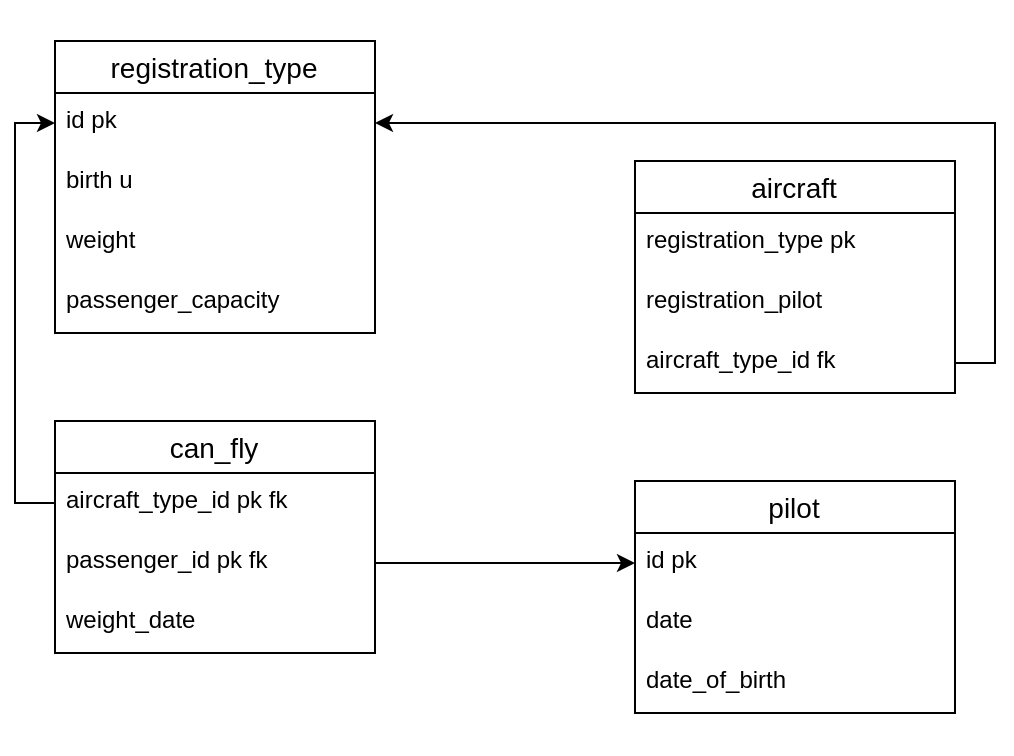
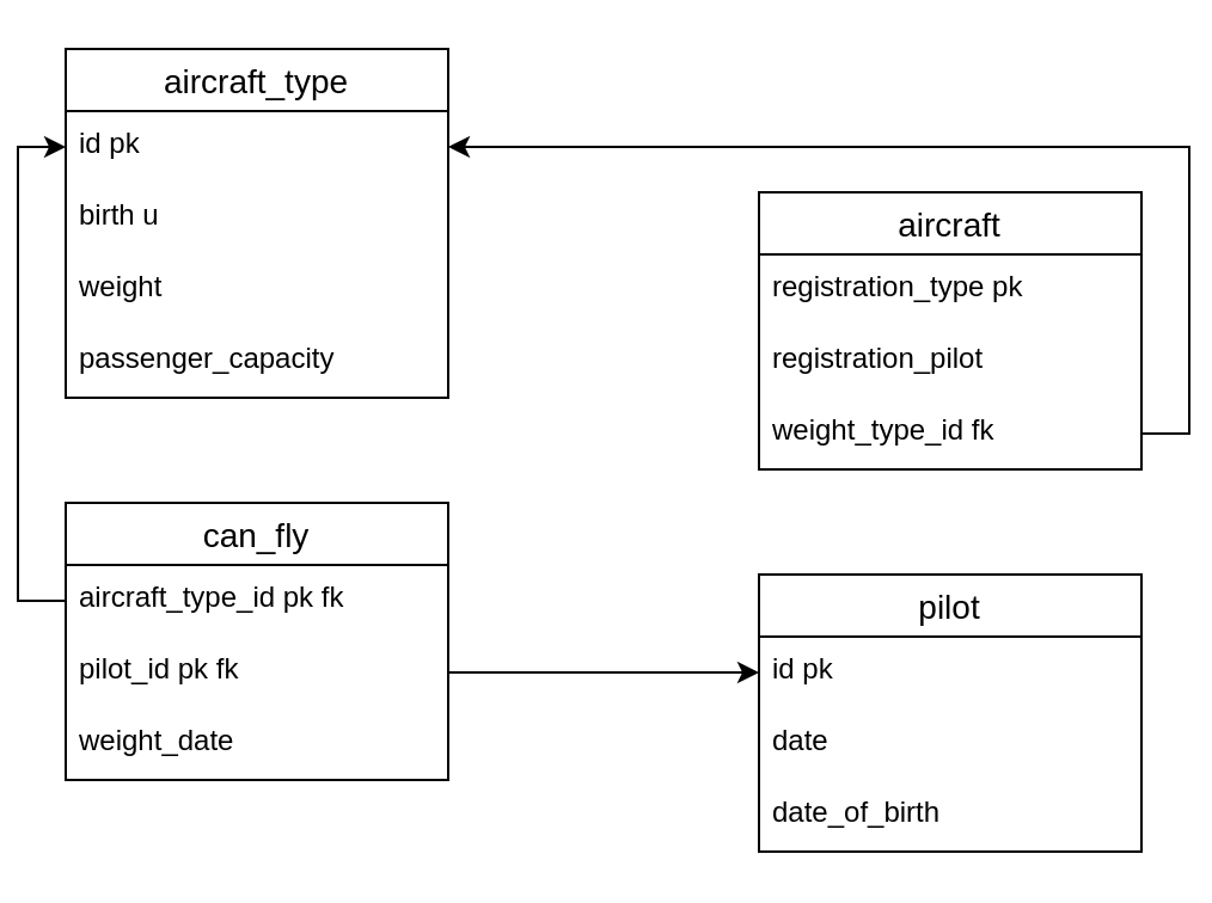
  <mxCell id="0" />
  <mxCell id="1" parent="0" />
- <mxCell id="2" value="registration_type" style="swimlane;fontStyle=0;childLayout=stackLayout;horizontal=1;startSize=26;horizontalStack=0;resizeParent=1;resizeParentMax=0;resizeLast=0;collapsible=1;marginBottom=0;align=center;fontSize=14;" vertex="1" parent="1"><mxGeometry x="20" y="20" width="160" height="146" as="geometry" /></mxCell>
+ <mxCell id="2" value="aircraft_type" style="swimlane;fontStyle=0;childLayout=stackLayout;horizontal=1;startSize=26;horizontalStack=0;resizeParent=1;resizeParentMax=0;resizeLast=0;collapsible=1;marginBottom=0;align=center;fontSize=14;" vertex="1" parent="1"><mxGeometry x="20" y="20" width="160" height="146" as="geometry" /></mxCell>
  <mxCell id="3" value="id pk" style="text;strokeColor=none;fillColor=none;spacingLeft=4;spacingRight=4;overflow=hidden;rotatable=0;points=[[0,0.5],[1,0.5]];portConstraint=eastwest;fontSize=12;" vertex="1" parent="2"><mxGeometry y="26" width="160" height="30" as="geometry" /></mxCell>
  <mxCell id="4" value="birth u" style="text;strokeColor=none;fillColor=none;spacingLeft=4;spacingRight=4;overflow=hidden;rotatable=0;points=[[0,0.5],[1,0.5]];portConstraint=eastwest;fontSize=12;" vertex="1" parent="2"><mxGeometry y="56" width="160" height="30" as="geometry" /></mxCell>
  <mxCell id="5" value="weight&#10;" style="text;strokeColor=none;fillColor=none;spacingLeft=4;spacingRight=4;overflow=hidden;rotatable=0;points=[[0,0.5],[1,0.5]];portConstraint=eastwest;fontSize=12;" vertex="1" parent="2"><mxGeometry y="86" width="160" height="30" as="geometry" /></mxCell>
  <mxCell id="6" value="passenger_capacity" style="text;strokeColor=none;fillColor=none;spacingLeft=4;spacingRight=4;overflow=hidden;rotatable=0;points=[[0,0.5],[1,0.5]];portConstraint=eastwest;fontSize=12;" vertex="1" parent="2"><mxGeometry y="116" width="160" height="30" as="geometry" /></mxCell>
  <mxCell id="7" value="aircraft" style="swimlane;fontStyle=0;childLayout=stackLayout;horizontal=1;startSize=26;horizontalStack=0;resizeParent=1;resizeParentMax=0;resizeLast=0;collapsible=1;marginBottom=0;align=center;fontSize=14;" vertex="1" parent="1"><mxGeometry x="310" y="80" width="160" height="116" as="geometry" /></mxCell>
  <mxCell id="8" value="registration_type pk" style="text;strokeColor=none;fillColor=none;spacingLeft=4;spacingRight=4;overflow=hidden;rotatable=0;points=[[0,0.5],[1,0.5]];portConstraint=eastwest;fontSize=12;" vertex="1" parent="7"><mxGeometry y="26" width="160" height="30" as="geometry" /></mxCell>
  <mxCell id="9" value="registration_pilot" style="text;strokeColor=none;fillColor=none;spacingLeft=4;spacingRight=4;overflow=hidden;rotatable=0;points=[[0,0.5],[1,0.5]];portConstraint=eastwest;fontSize=12;" vertex="1" parent="7"><mxGeometry y="56" width="160" height="30" as="geometry" /></mxCell>
- <mxCell id="10" value="aircraft_type_id fk" style="text;strokeColor=none;fillColor=none;spacingLeft=4;spacingRight=4;overflow=hidden;rotatable=0;points=[[0,0.5],[1,0.5]];portConstraint=eastwest;fontSize=12;" vertex="1" parent="7"><mxGeometry y="86" width="160" height="30" as="geometry" /></mxCell>
+ <mxCell id="10" value="weight_type_id fk" style="text;strokeColor=none;fillColor=none;spacingLeft=4;spacingRight=4;overflow=hidden;rotatable=0;points=[[0,0.5],[1,0.5]];portConstraint=eastwest;fontSize=12;" vertex="1" parent="7"><mxGeometry y="86" width="160" height="30" as="geometry" /></mxCell>
  <mxCell id="11" style="edgeStyle=orthogonalEdgeStyle;rounded=0;orthogonalLoop=1;jettySize=auto;html=1;exitX=1;exitY=0.5;exitDx=0;exitDy=0;entryX=1;entryY=0.5;entryDx=0;entryDy=0;" edge="1" parent="1" source="10" target="3"><mxGeometry relative="1" as="geometry" /></mxCell>
  <mxCell id="12" value="can_fly" style="swimlane;fontStyle=0;childLayout=stackLayout;horizontal=1;startSize=26;horizontalStack=0;resizeParent=1;resizeParentMax=0;resizeLast=0;collapsible=1;marginBottom=0;align=center;fontSize=14;" vertex="1" parent="1"><mxGeometry x="20" y="210" width="160" height="116" as="geometry" /></mxCell>
  <mxCell id="13" value="aircraft_type_id pk fk" style="text;strokeColor=none;fillColor=none;spacingLeft=4;spacingRight=4;overflow=hidden;rotatable=0;points=[[0,0.5],[1,0.5]];portConstraint=eastwest;fontSize=12;" vertex="1" parent="12"><mxGeometry y="26" width="160" height="30" as="geometry" /></mxCell>
- <mxCell id="14" value="passenger_id pk fk&#10;" style="text;strokeColor=none;fillColor=none;spacingLeft=4;spacingRight=4;overflow=hidden;rotatable=0;points=[[0,0.5],[1,0.5]];portConstraint=eastwest;fontSize=12;" vertex="1" parent="12"><mxGeometry y="56" width="160" height="30" as="geometry" /></mxCell>
+ <mxCell id="14" value="pilot_id pk fk&#10;" style="text;strokeColor=none;fillColor=none;spacingLeft=4;spacingRight=4;overflow=hidden;rotatable=0;points=[[0,0.5],[1,0.5]];portConstraint=eastwest;fontSize=12;" vertex="1" parent="12"><mxGeometry y="56" width="160" height="30" as="geometry" /></mxCell>
  <mxCell id="15" value="weight_date" style="text;strokeColor=none;fillColor=none;spacingLeft=4;spacingRight=4;overflow=hidden;rotatable=0;points=[[0,0.5],[1,0.5]];portConstraint=eastwest;fontSize=12;" vertex="1" parent="12"><mxGeometry y="86" width="160" height="30" as="geometry" /></mxCell>
  <mxCell id="16" value="pilot" style="swimlane;fontStyle=0;childLayout=stackLayout;horizontal=1;startSize=26;horizontalStack=0;resizeParent=1;resizeParentMax=0;resizeLast=0;collapsible=1;marginBottom=0;align=center;fontSize=14;" vertex="1" parent="1"><mxGeometry x="310" y="240" width="160" height="116" as="geometry" /></mxCell>
  <mxCell id="17" value="id pk" style="text;strokeColor=none;fillColor=none;spacingLeft=4;spacingRight=4;overflow=hidden;rotatable=0;points=[[0,0.5],[1,0.5]];portConstraint=eastwest;fontSize=12;" vertex="1" parent="16"><mxGeometry y="26" width="160" height="30" as="geometry" /></mxCell>
  <mxCell id="18" value="date" style="text;strokeColor=none;fillColor=none;spacingLeft=4;spacingRight=4;overflow=hidden;rotatable=0;points=[[0,0.5],[1,0.5]];portConstraint=eastwest;fontSize=12;" vertex="1" parent="16"><mxGeometry y="56" width="160" height="30" as="geometry" /></mxCell>
  <mxCell id="19" value="date_of_birth" style="text;strokeColor=none;fillColor=none;spacingLeft=4;spacingRight=4;overflow=hidden;rotatable=0;points=[[0,0.5],[1,0.5]];portConstraint=eastwest;fontSize=12;" vertex="1" parent="16"><mxGeometry y="86" width="160" height="30" as="geometry" /></mxCell>
  <mxCell id="20" style="edgeStyle=orthogonalEdgeStyle;rounded=0;orthogonalLoop=1;jettySize=auto;html=1;exitX=1;exitY=0.5;exitDx=0;exitDy=0;entryX=0;entryY=0.5;entryDx=0;entryDy=0;" edge="1" parent="1" source="14" target="17"><mxGeometry relative="1" as="geometry" /></mxCell>
  <mxCell id="21" style="edgeStyle=orthogonalEdgeStyle;rounded=0;orthogonalLoop=1;jettySize=auto;html=1;exitX=0;exitY=0.5;exitDx=0;exitDy=0;entryX=0;entryY=0.5;entryDx=0;entryDy=0;" edge="1" parent="1" source="13" target="3"><mxGeometry relative="1" as="geometry" /></mxCell>
